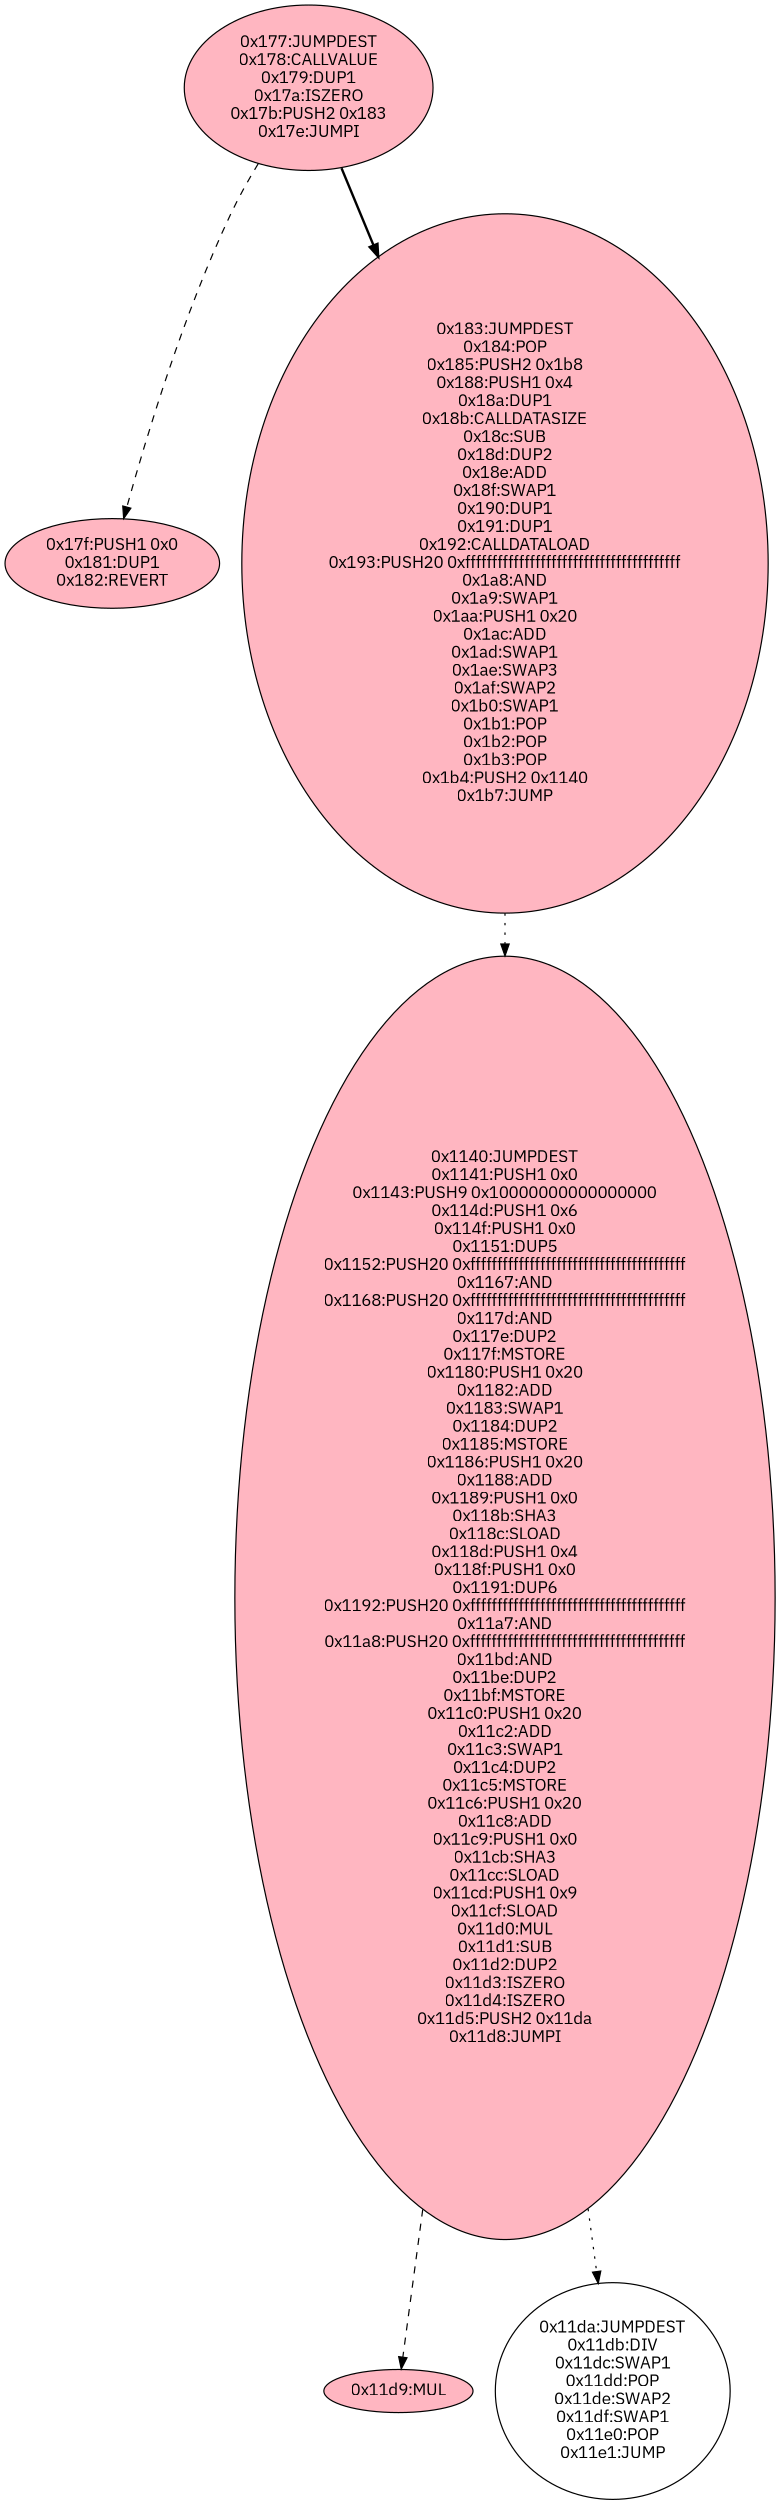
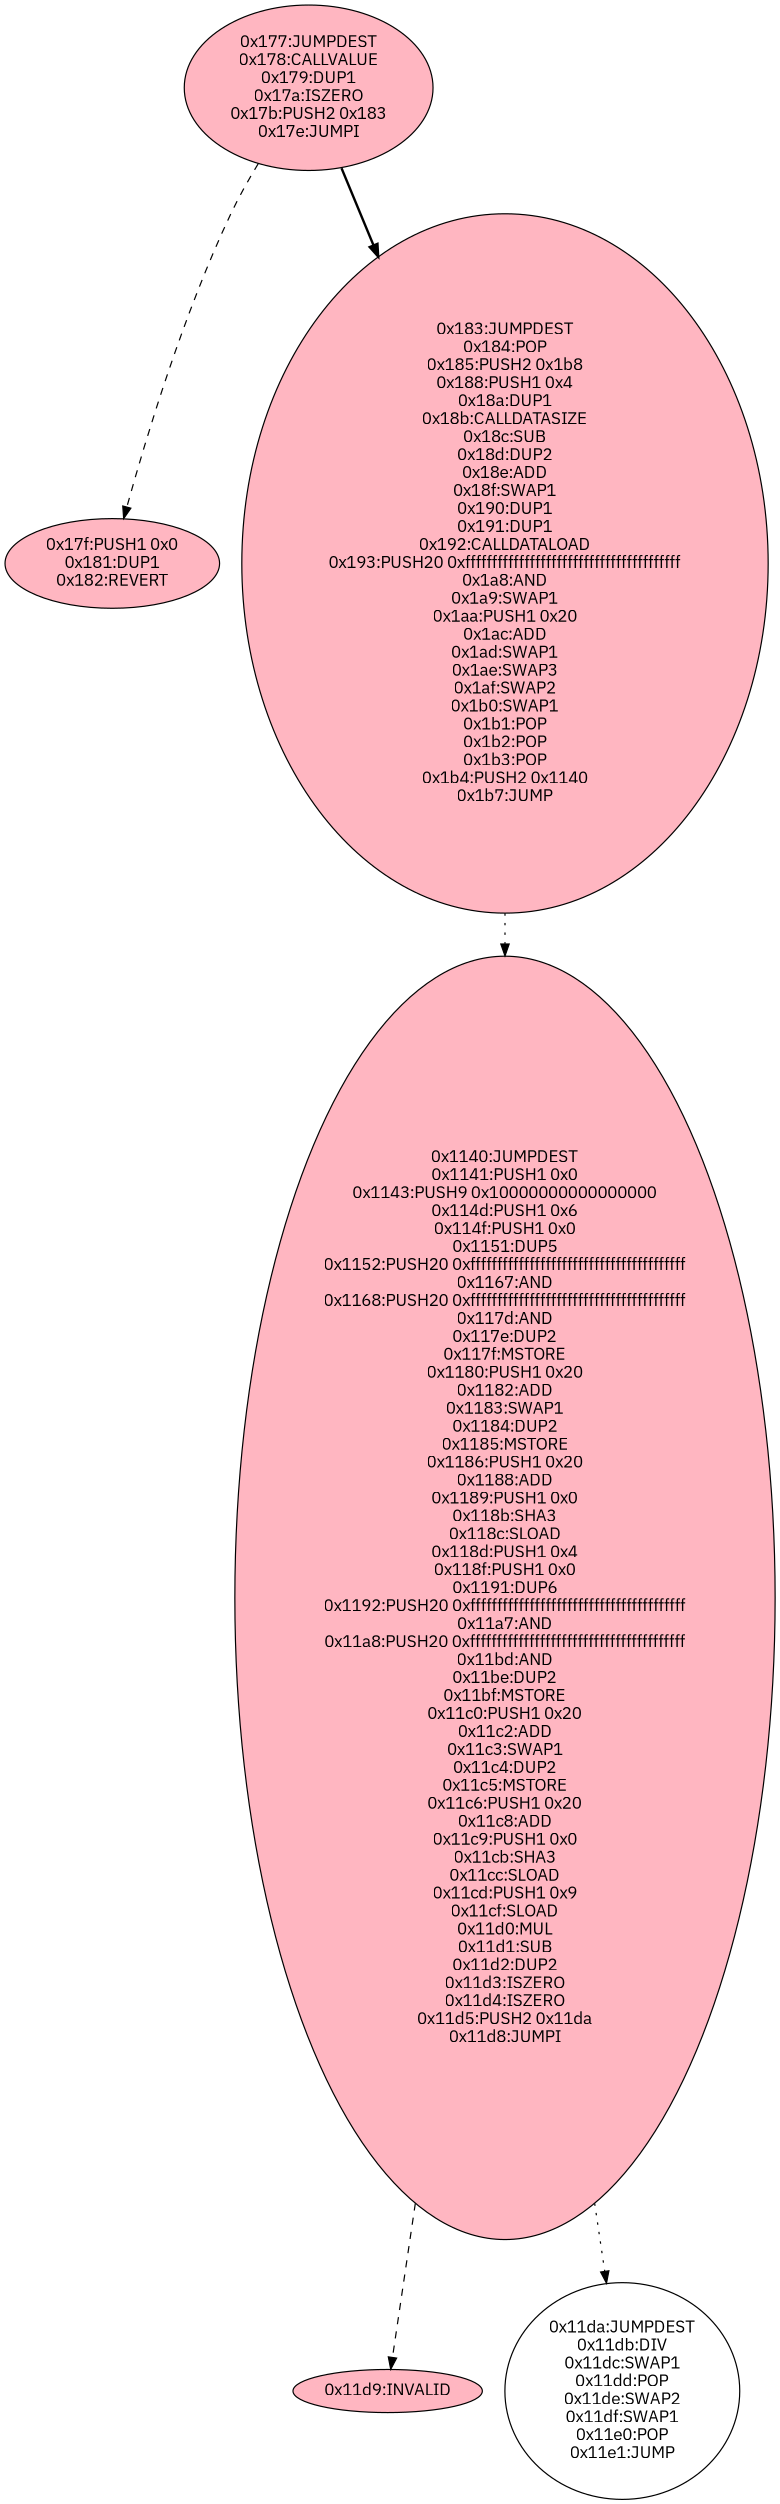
  digraph {
    fontname="IBM Plex Sans"
    node [style=filled fillcolor=lightpink fontname="IBM Plex Sans"]
    edge [style=dashed fontname="IBM Plex Sans"]
    n1 [label="0x177:JUMPDEST\n0x178:CALLVALUE\n0x179:DUP1\n0x17a:ISZERO\n0x17b:PUSH2 0x183\n0x17e:JUMPI"]
    n2 [label="0x17f:PUSH1 0x0\n0x181:DUP1\n0x182:REVERT"]
    n3 [label="0x183:JUMPDEST\n0x184:POP\n0x185:PUSH2 0x1b8\n0x188:PUSH1 0x4\n0x18a:DUP1\n0x18b:CALLDATASIZE\n0x18c:SUB\n0x18d:DUP2\n0x18e:ADD\n0x18f:SWAP1\n0x190:DUP1\n0x191:DUP1\n0x192:CALLDATALOAD\n0x193:PUSH20 0xffffffffffffffffffffffffffffffffffffffff\n0x1a8:AND\n0x1a9:SWAP1\n0x1aa:PUSH1 0x20\n0x1ac:ADD\n0x1ad:SWAP1\n0x1ae:SWAP3\n0x1af:SWAP2\n0x1b0:SWAP1\n0x1b1:POP\n0x1b2:POP\n0x1b3:POP\n0x1b4:PUSH2 0x1140\n0x1b7:JUMP"]
    n4 [label="0x1140:JUMPDEST\n0x1141:PUSH1 0x0\n0x1143:PUSH9 0x10000000000000000\n0x114d:PUSH1 0x6\n0x114f:PUSH1 0x0\n0x1151:DUP5\n0x1152:PUSH20 0xffffffffffffffffffffffffffffffffffffffff\n0x1167:AND\n0x1168:PUSH20 0xffffffffffffffffffffffffffffffffffffffff\n0x117d:AND\n0x117e:DUP2\n0x117f:MSTORE\n0x1180:PUSH1 0x20\n0x1182:ADD\n0x1183:SWAP1\n0x1184:DUP2\n0x1185:MSTORE\n0x1186:PUSH1 0x20\n0x1188:ADD\n0x1189:PUSH1 0x0\n0x118b:SHA3\n0x118c:SLOAD\n0x118d:PUSH1 0x4\n0x118f:PUSH1 0x0\n0x1191:DUP6\n0x1192:PUSH20 0xffffffffffffffffffffffffffffffffffffffff\n0x11a7:AND\n0x11a8:PUSH20 0xffffffffffffffffffffffffffffffffffffffff\n0x11bd:AND\n0x11be:DUP2\n0x11bf:MSTORE\n0x11c0:PUSH1 0x20\n0x11c2:ADD\n0x11c3:SWAP1\n0x11c4:DUP2\n0x11c5:MSTORE\n0x11c6:PUSH1 0x20\n0x11c8:ADD\n0x11c9:PUSH1 0x0\n0x11cb:SHA3\n0x11cc:SLOAD\n0x11cd:PUSH1 0x9\n0x11cf:SLOAD\n0x11d0:MUL\n0x11d1:SUB\n0x11d2:DUP2\n0x11d3:ISZERO\n0x11d4:ISZERO\n0x11d5:PUSH2 0x11da\n0x11d8:JUMPI"]
-   n5 [label="0x11d9:MUL"]
+   n5 [label="0x11d9:INVALID"]
    n6 [label="0x11da:JUMPDEST\n0x11db:DIV\n0x11dc:SWAP1\n0x11dd:POP\n0x11de:SWAP2\n0x11df:SWAP1\n0x11e0:POP\n0x11e1:JUMP" fillcolor=white]
    n1 -> n2
    n1 -> n3 [style=bold]
    n3 -> n4 [style=dotted]
    n4 -> n5
    n4 -> n6 [style=dotted]
  }
